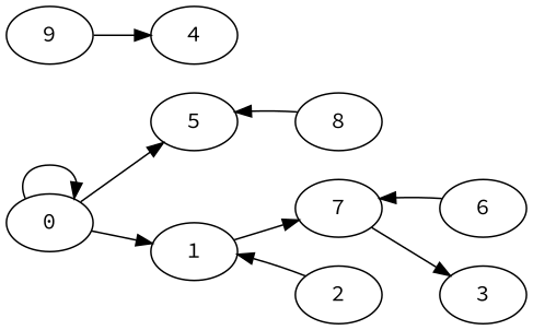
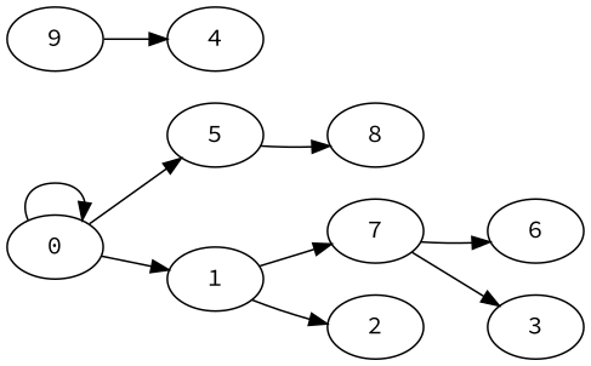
  digraph {
    fontname="Source Code Pro"
    rankdir=LR
    node [fontname="Source Code Pro"]
    edge [fontname="Source Code Pro"]
    7
    6
    3
    8
    5
    9
    4
    0
    1
    2
-   6 -> 7
+   7 -> 6
    7 -> 3
-   8 -> 5
+   5 -> 8
    9 -> 4
    0 -> 5
    0 -> 0
    0 -> 1
    1 -> 7
-   2 -> 1
+   1 -> 2
  }
